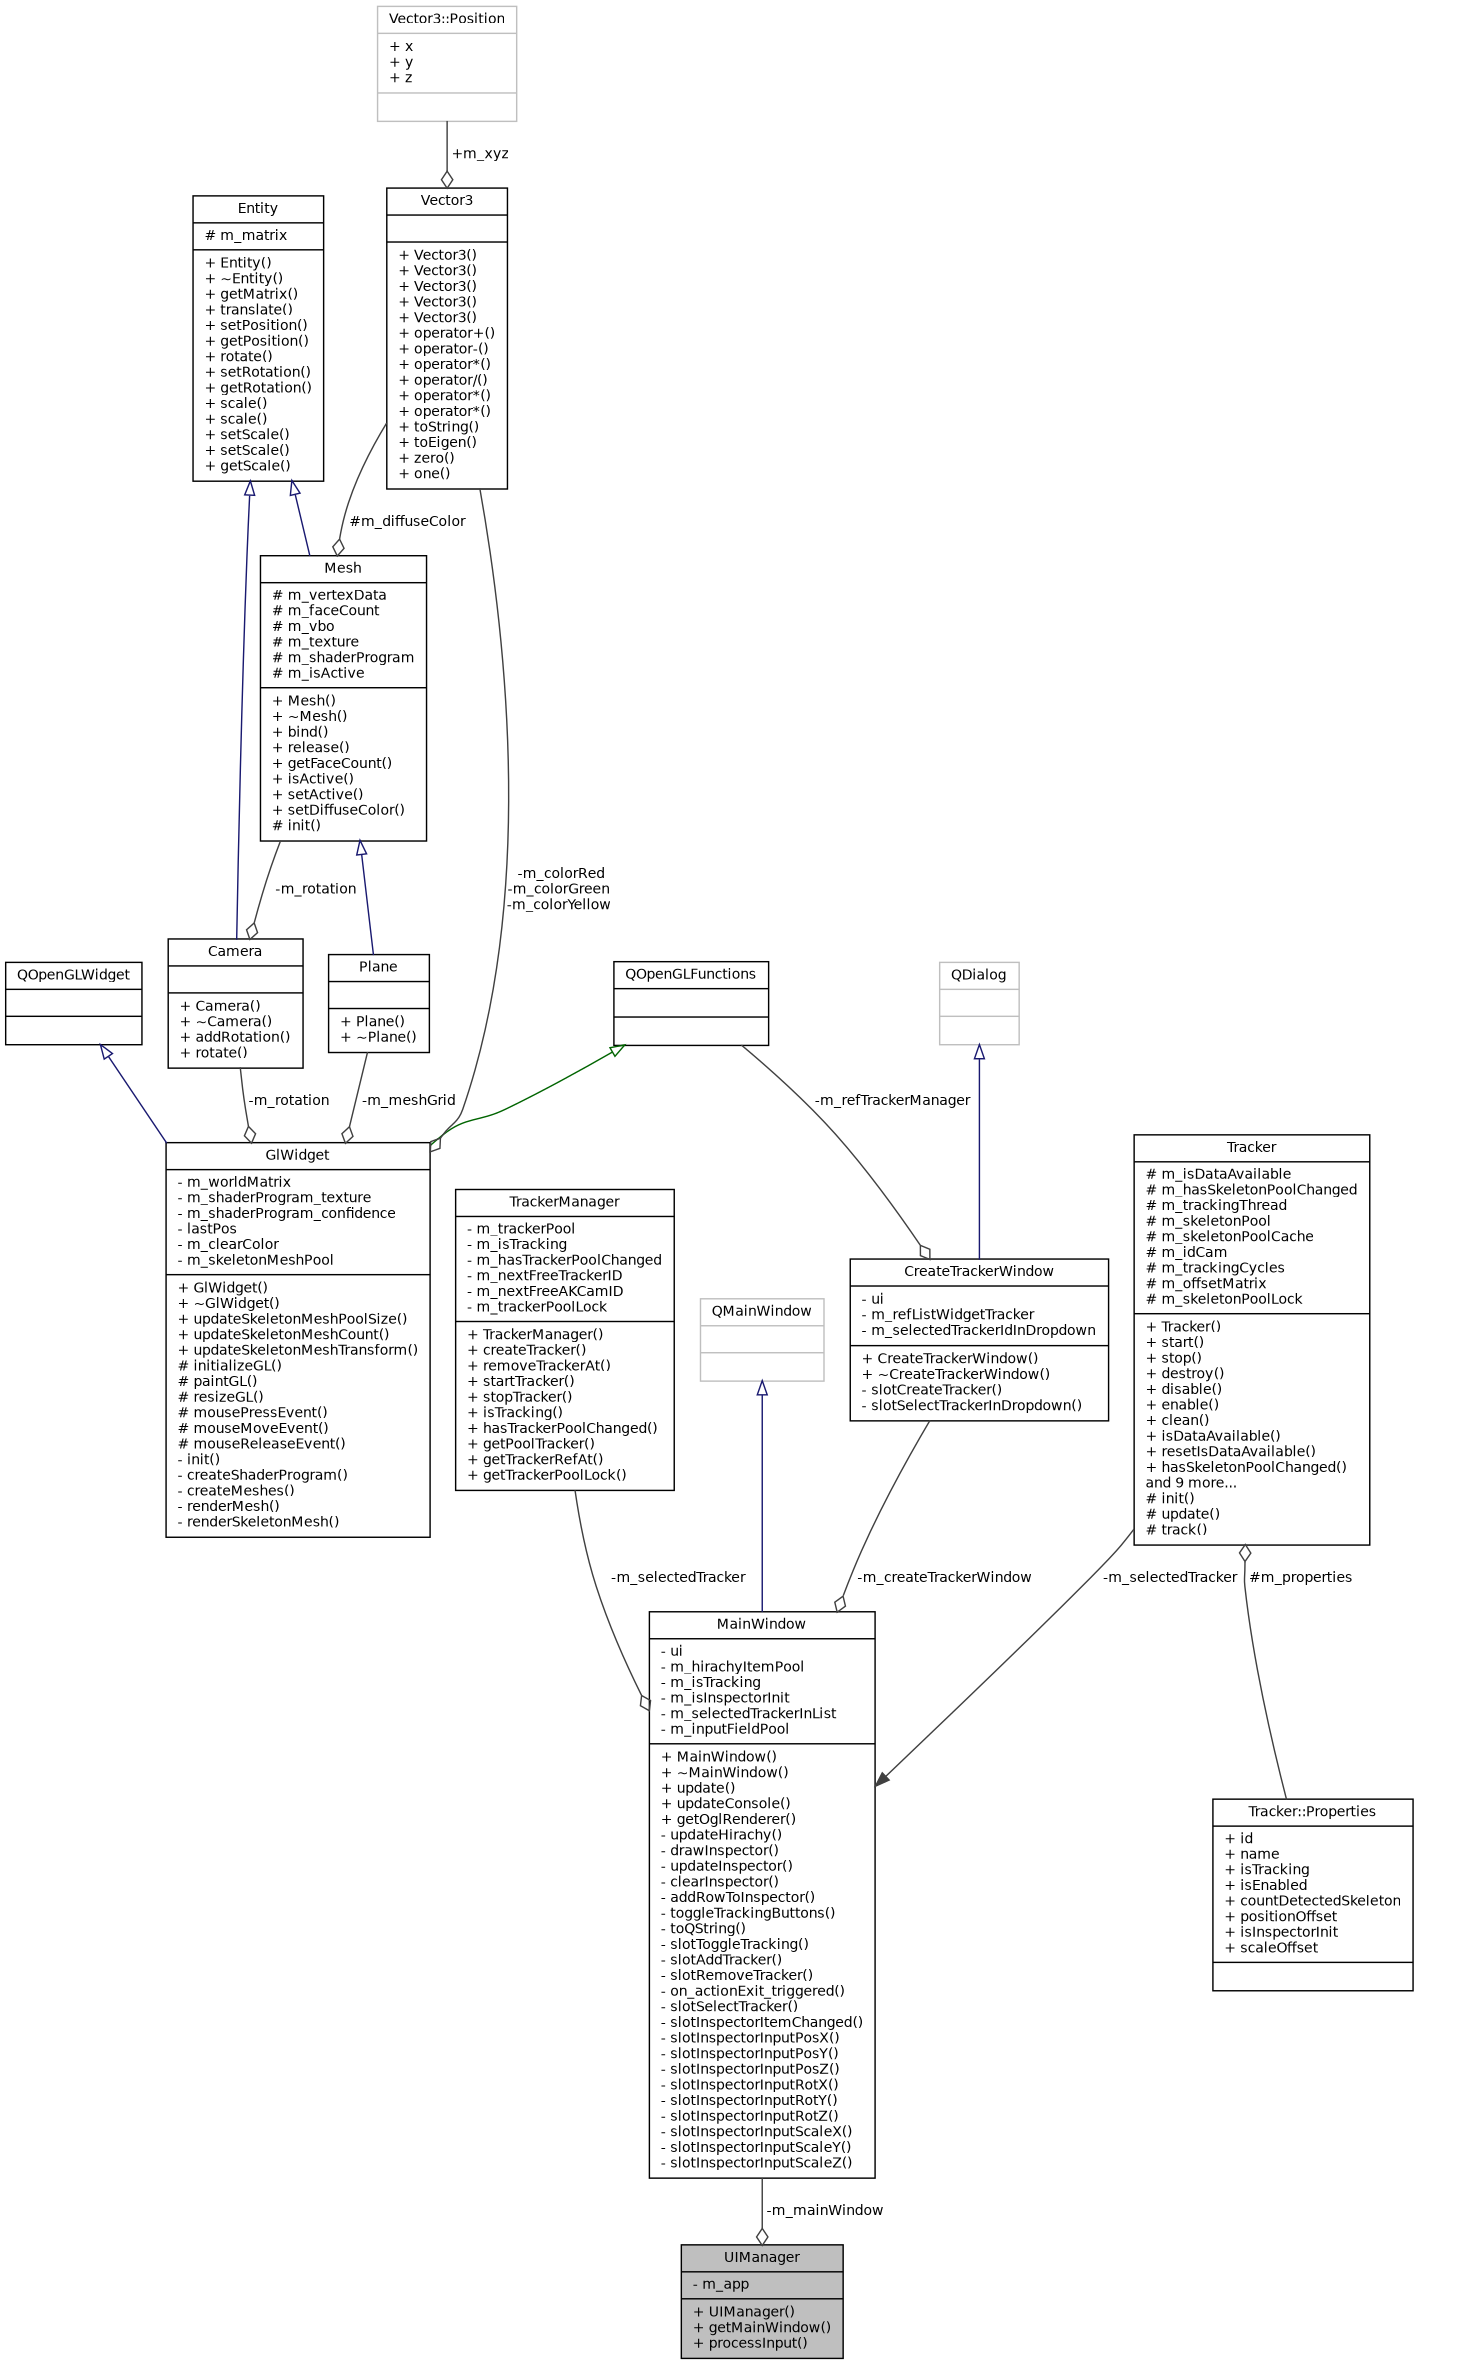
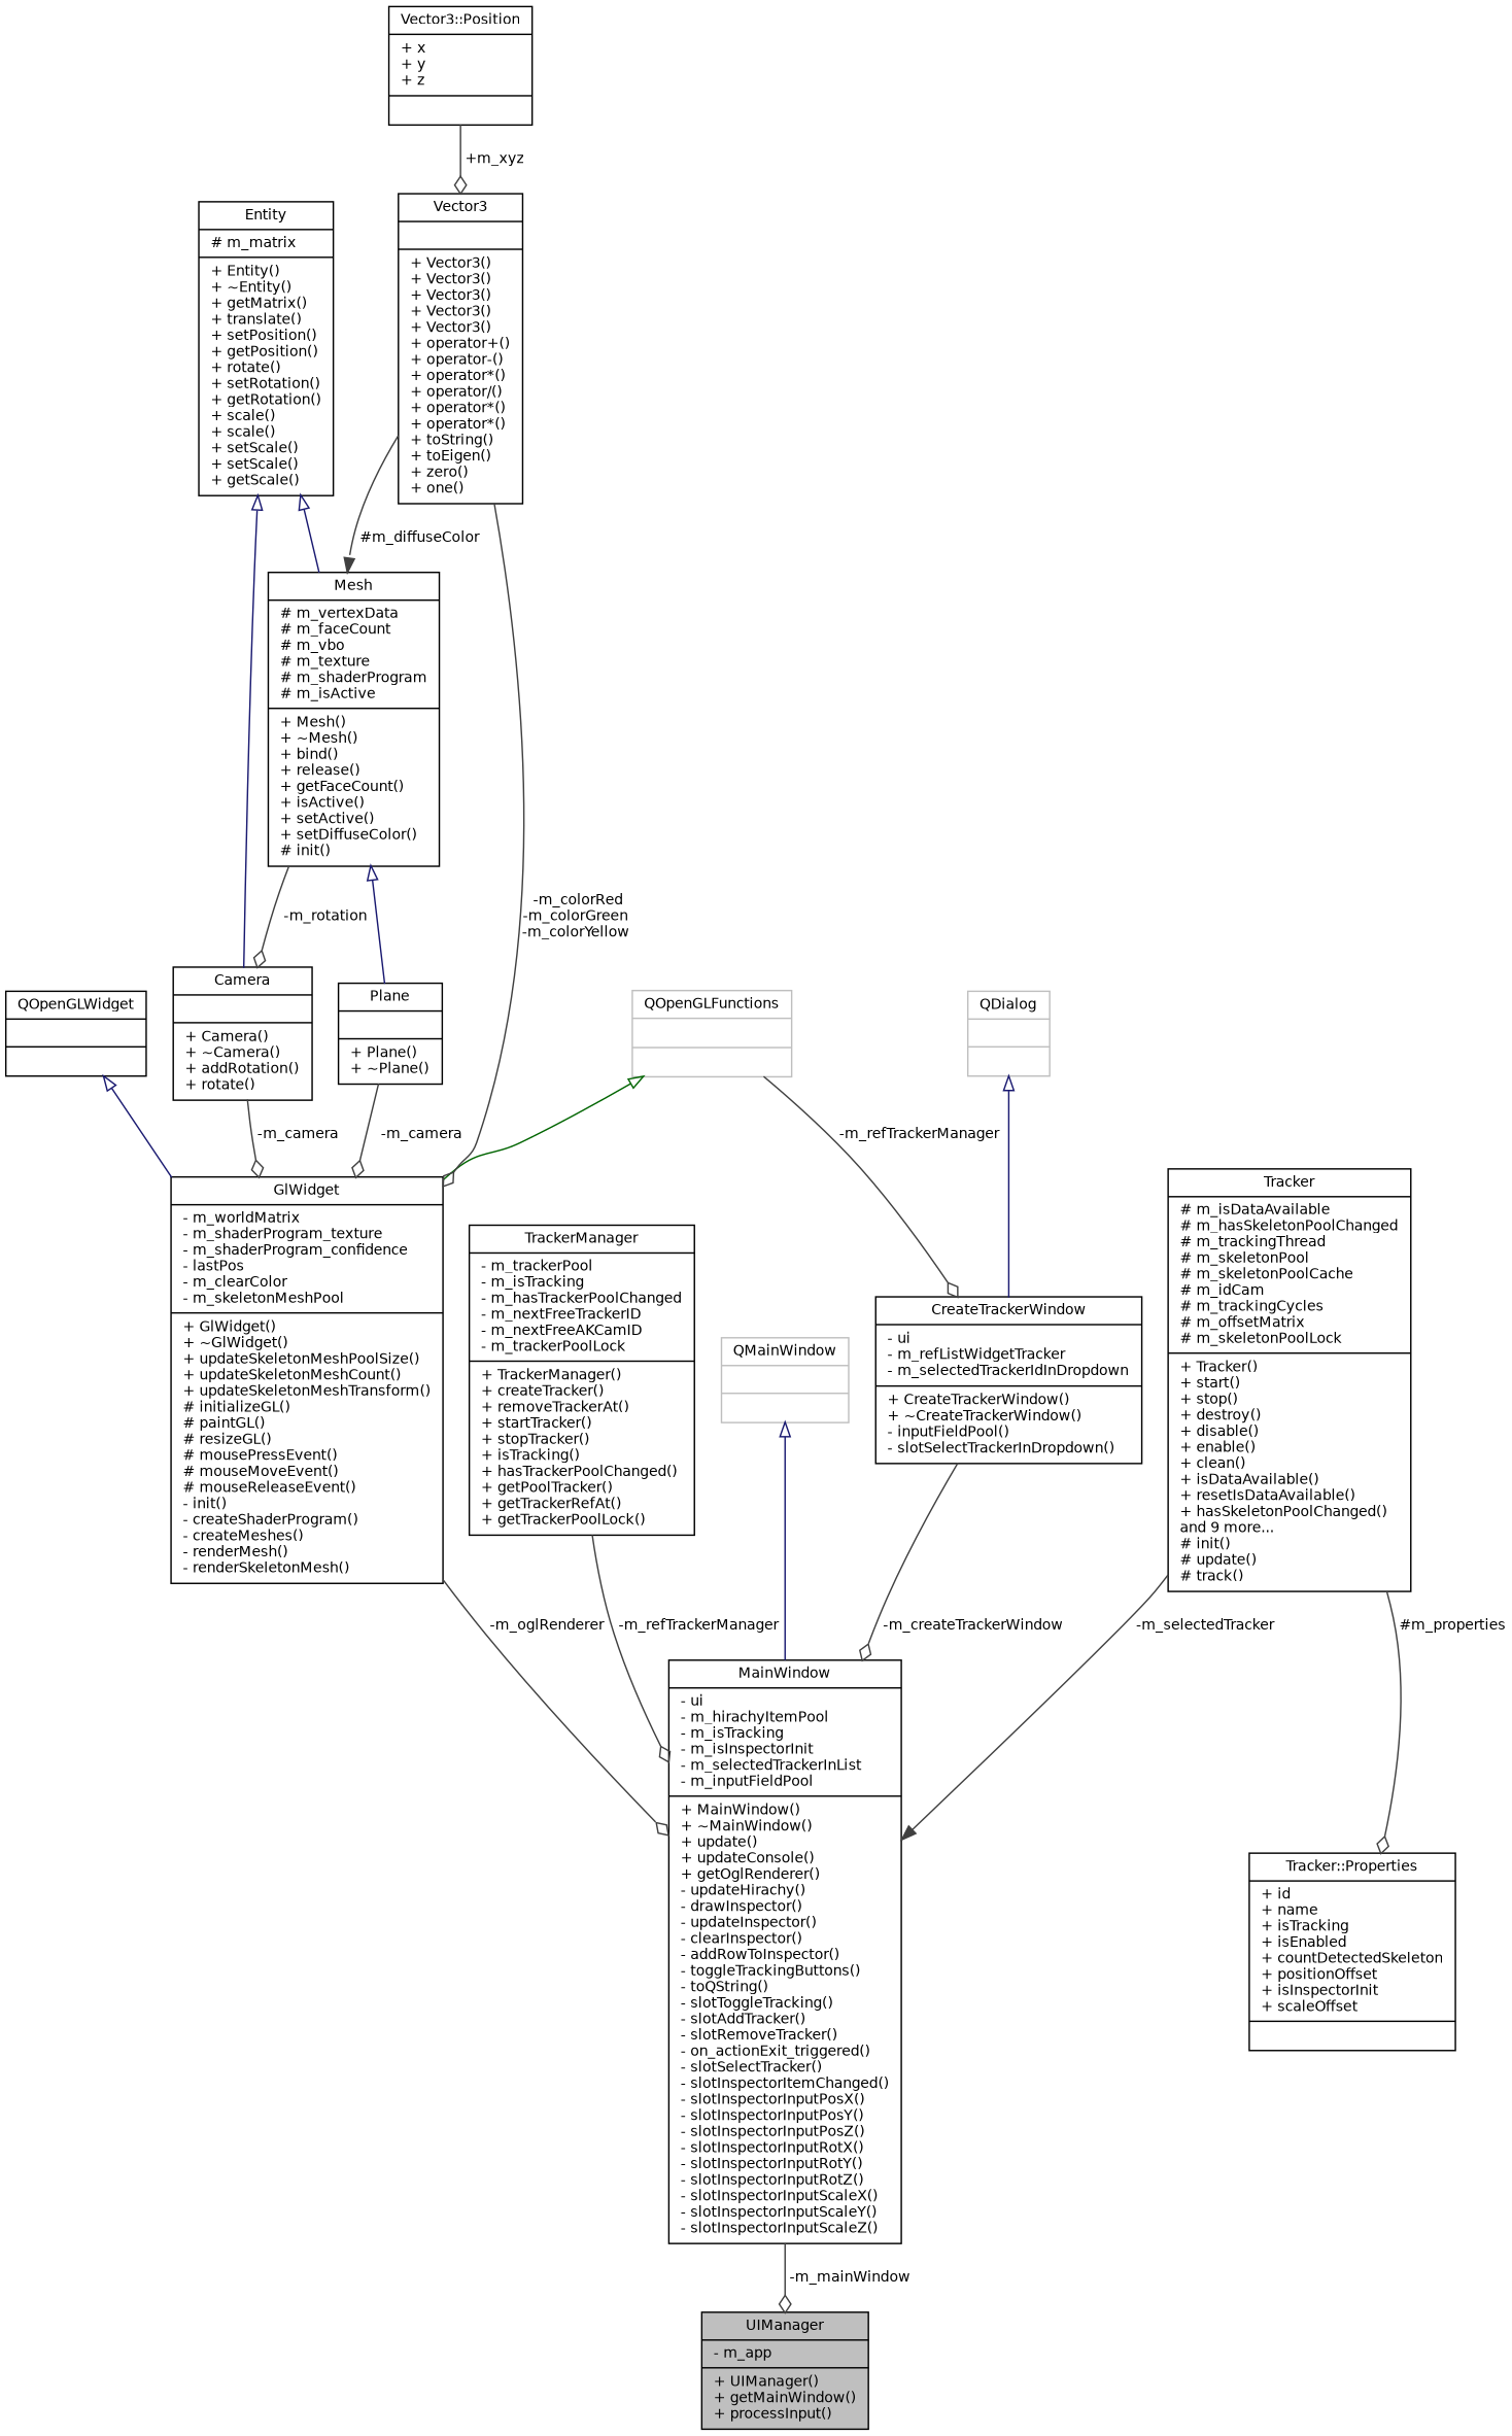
  digraph {
    node [color=black fillcolor=white fontname=Helvetica fontsize=10 shape=record style=filled]
    edge [arrowhead=odiamond color=grey25 fontname=Helvetica fontsize=10 labelfontname=Helvetica labelfontsize=10 style=solid]
    n1 [fillcolor=grey75 fontcolor=black height=0.2 label="{UIManager\n|- m_app\l|+ UIManager()\l+ getMainWindow()\l+ processInput()\l}" width=0.4]
    n2 [height=0.2 label="{MainWindow\n|- ui\l- m_hirachyItemPool\l- m_isTracking\l- m_isInspectorInit\l- m_selectedTrackerInList\l- m_inputFieldPool\l|+ MainWindow()\l+ ~MainWindow()\l+ update()\l+ updateConsole()\l+ getOglRenderer()\l- updateHirachy()\l- drawInspector()\l- updateInspector()\l- clearInspector()\l- addRowToInspector()\l- toggleTrackingButtons()\l- toQString()\l- slotToggleTracking()\l- slotAddTracker()\l- slotRemoveTracker()\l- on_actionExit_triggered()\l- slotSelectTracker()\l- slotInspectorItemChanged()\l- slotInspectorInputPosX()\l- slotInspectorInputPosY()\l- slotInspectorInputPosZ()\l- slotInspectorInputRotX()\l- slotInspectorInputRotY()\l- slotInspectorInputRotZ()\l- slotInspectorInputScaleX()\l- slotInspectorInputScaleY()\l- slotInspectorInputScaleZ()\l}" width=0.4]
    n3 [color=grey75 height=0.2 label="{QMainWindow\n||}" width=0.4]
    n4 [height=0.2 label="{GlWidget\n|- m_worldMatrix\l- m_shaderProgram_texture\l- m_shaderProgram_confidence\l- lastPos\l- m_clearColor\l- m_skeletonMeshPool\l|+ GlWidget()\l+ ~GlWidget()\l+ updateSkeletonMeshPoolSize()\l+ updateSkeletonMeshCount()\l+ updateSkeletonMeshTransform()\l# initializeGL()\l# paintGL()\l# resizeGL()\l# mousePressEvent()\l# mouseMoveEvent()\l# mouseReleaseEvent()\l- init()\l- createShaderProgram()\l- createMeshes()\l- renderMesh()\l- renderSkeletonMesh()\l}" width=0.4]
    n5 [height=0.2 label="{QOpenGLWidget\n||}" width=0.4]
-   n6 [height=0.2 label="{QOpenGLFunctions\n||}" width=0.4]
-   n7 [height=0.2 label="{CreateTrackerWindow\n|- ui\l- m_refListWidgetTracker\l- m_selectedTrackerIdInDropdown\l|+ CreateTrackerWindow()\l+ ~CreateTrackerWindow()\l- slotCreateTracker()\l- slotSelectTrackerInDropdown()\l}" width=0.4]
+   n6 [color=grey75 height=0.2 label="{QOpenGLFunctions\n||}" width=0.4]
+   n7 [height=0.2 label="{CreateTrackerWindow\n|- ui\l- m_refListWidgetTracker\l- m_selectedTrackerIdInDropdown\l|+ CreateTrackerWindow()\l+ ~CreateTrackerWindow()\l- inputFieldPool()\l- slotSelectTrackerInDropdown()\l}" width=0.4]
    n8 [height=0.2 label="{TrackerManager\n|- m_trackerPool\l- m_isTracking\l- m_hasTrackerPoolChanged\l- m_nextFreeTrackerID\l- m_nextFreeAKCamID\l- m_trackerPoolLock\l|+ TrackerManager()\l+ createTracker()\l+ removeTrackerAt()\l+ startTracker()\l+ stopTracker()\l+ isTracking()\l+ hasTrackerPoolChanged()\l+ getPoolTracker()\l+ getTrackerRefAt()\l+ getTrackerPoolLock()\l}" width=0.4]
    n9 [height=0.2 label="{Camera\n||+ Camera()\l+ ~Camera()\l+ addRotation()\l+ rotate()\l}" width=0.4]
    n10 [height=0.2 label="{Entity\n|# m_matrix\l|+ Entity()\l+ ~Entity()\l+ getMatrix()\l+ translate()\l+ setPosition()\l+ getPosition()\l+ rotate()\l+ setRotation()\l+ getRotation()\l+ scale()\l+ scale()\l+ setScale()\l+ setScale()\l+ getScale()\l}" width=0.4]
    n11 [height=0.2 label="{Mesh\n|# m_vertexData\l# m_faceCount\l# m_vbo\l# m_texture\l# m_shaderProgram\l# m_isActive\l|+ Mesh()\l+ ~Mesh()\l+ bind()\l+ release()\l+ getFaceCount()\l+ isActive()\l+ setActive()\l+ setDiffuseColor()\l# init()\l}" width=0.4]
    n12 [height=0.2 label="{Plane\n||+ Plane()\l+ ~Plane()\l}" width=0.4]
    n13 [height=0.2 label="{Vector3\n||+ Vector3()\l+ Vector3()\l+ Vector3()\l+ Vector3()\l+ Vector3()\l+ operator+()\l+ operator-()\l+ operator*()\l+ operator/()\l+ operator*()\l+ operator*()\l+ toString()\l+ toEigen()\l+ zero()\l+ one()\l}" width=0.4]
-   n14 [color=grey75 height=0.2 label="{Vector3::Position\n|+ x\l+ y\l+ z\l|}" width=0.4]
+   n14 [height=0.2 label="{Vector3::Position\n|+ x\l+ y\l+ z\l|}" width=0.4]
    n15 [height=0.2 label="{Tracker\n|# m_isDataAvailable\l# m_hasSkeletonPoolChanged\l# m_trackingThread\l# m_skeletonPool\l# m_skeletonPoolCache\l# m_idCam\l# m_trackingCycles\l# m_offsetMatrix\l# m_skeletonPoolLock\l|+ Tracker()\l+ start()\l+ stop()\l+ destroy()\l+ disable()\l+ enable()\l+ clean()\l+ isDataAvailable()\l+ resetIsDataAvailable()\l+ hasSkeletonPoolChanged()\land 9 more...\l# init()\l# update()\l# track()\l}" width=0.4]
    n16 [height=0.2 label="{Tracker::Properties\n|+ id\l+ name\l+ isTracking\l+ isEnabled\l+ countDetectedSkeleton\l+ positionOffset\l+ isInspectorInit\l+ scaleOffset\l|}" width=0.4]
    n17 [color=grey75 height=0.2 label="{QDialog\n||}" width=0.4]
    n2 -> n1 [label=" -m_mainWindow"]
    n3 -> n2 [arrowtail=onormal color=midnightblue dir=back arrowhead=""]
+   n4 -> n2 [label=" -m_oglRenderer"]
    n5 -> n4 [arrowtail=onormal color=midnightblue dir=back arrowhead=""]
    n6 -> n4 [arrowtail=onormal color=darkgreen dir=back arrowhead=""]
    n6 -> n7 [label=" -m_refTrackerManager"]
    n7 -> n2 [label=" -m_createTrackerWindow"]
-   n8 -> n2 [label=" -m_selectedTracker"]
-   n9 -> n4 [label=" -m_rotation"]
+   n8 -> n2 [label=" -m_refTrackerManager"]
+   n9 -> n4 [label=" -m_camera"]
    n10 -> n9 [arrowtail=onormal color=midnightblue dir=back arrowhead=""]
    n10 -> n11 [arrowtail=onormal color=midnightblue dir=back arrowhead=""]
    n11 -> n9 [label=" -m_rotation"]
    n11 -> n12 [arrowtail=onormal color=midnightblue dir=back arrowhead=""]
-   n12 -> n4 [label=" -m_meshGrid"]
+   n12 -> n4 [label=" -m_camera"]
    n13 -> n4 [label=" -m_colorRed\n-m_colorGreen\n-m_colorYellow"]
-   n13 -> n11 [label=" #m_diffuseColor"]
+   n13 -> n11 [arrowhead=normal label=" #m_diffuseColor"]
    n14 -> n13 [label=" +m_xyz"]
    n15 -> n2 [arrowhead=normal label=" -m_selectedTracker"]
-   n16 -> n15 [label=" #m_properties"]
+   n15 -> n16 [label=" #m_properties"]
    n17 -> n7 [arrowtail=onormal color=midnightblue dir=back arrowhead=""]
  }
